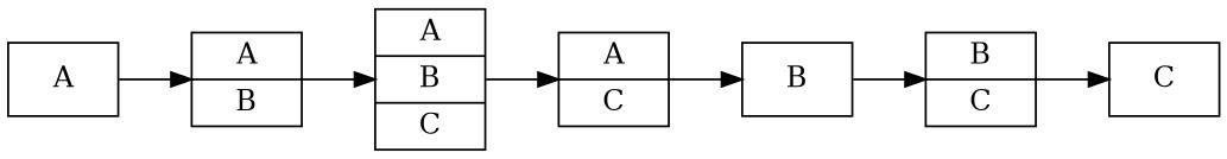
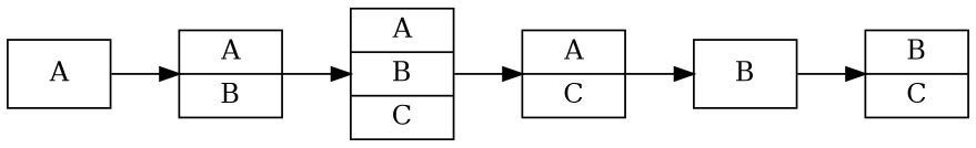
  digraph {
    rankdir=LR
    node [shape=record]
    n1 [label=A]
    n2 [label="A|B"]
    n3 [label="A|B|C"]
    n4 [label="A|C"]
    n5 [label=B]
    n6 [label="B|C"]
-   n7 [label=C]
    n1 -> n2
    n2 -> n3
    n3 -> n4
    n4 -> n5
    n5 -> n6
-   n6 -> n7
  }
